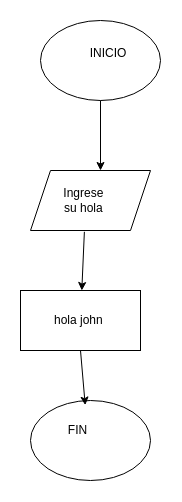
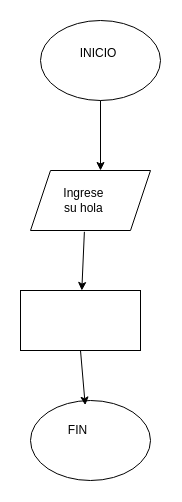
  <mxCell id="0" />
  <mxCell id="1" parent="0" />
  <mxCell id="2" value="" style="ellipse;whiteSpace=wrap;html=1;" vertex="1" parent="1"><mxGeometry x="40" y="20" width="120" height="80" as="geometry" /></mxCell>
  <mxCell id="3" value="" style="endArrow=classic;html=1;rounded=0;entryX=0.5;entryY=0;entryDx=0;entryDy=0;exitX=0.5;exitY=1;exitDx=0;exitDy=0;" edge="1" parent="1" source="2"><mxGeometry width="50" height="50" relative="1" as="geometry"><mxPoint x="0" y="150" as="sourcePoint" /><mxPoint x="100" y="170" as="targetPoint" /></mxGeometry></mxCell>
  <mxCell id="4" value="" style="shape=parallelogram;perimeter=parallelogramPerimeter;whiteSpace=wrap;html=1;fixedSize=1;" vertex="1" parent="1"><mxGeometry x="30" y="170" width="120" height="60" as="geometry" /></mxCell>
  <mxCell id="5" value="" style="endArrow=classic;html=1;rounded=0;exitX=0.449;exitY=1.022;exitDx=0;exitDy=0;exitPerimeter=0;" edge="1" parent="1" source="4" target="6"><mxGeometry width="50" height="50" relative="1" as="geometry"><mxPoint x="80" y="220" as="sourcePoint" /><mxPoint x="84" y="290" as="targetPoint" /></mxGeometry></mxCell>
  <mxCell id="6" value="" style="rounded=0;whiteSpace=wrap;html=1;" vertex="1" parent="1"><mxGeometry x="20" y="290" width="120" height="60" as="geometry" /></mxCell>
  <mxCell id="7" value="" style="ellipse;whiteSpace=wrap;html=1;" vertex="1" parent="1"><mxGeometry x="30" y="400" width="120" height="80" as="geometry" /></mxCell>
  <mxCell id="8" value="" style="endArrow=classic;html=1;rounded=0;entryX=0.456;entryY=0.058;entryDx=0;entryDy=0;entryPerimeter=0;" edge="1" parent="1" target="7"><mxGeometry width="50" height="50" relative="1" as="geometry"><mxPoint x="80" y="350" as="sourcePoint" /><mxPoint x="130" y="300" as="targetPoint" /></mxGeometry></mxCell>
  <mxCell id="9" value="FIN" style="text;html=1;align=center;verticalAlign=middle;whiteSpace=wrap;rounded=0;" vertex="1" parent="1"><mxGeometry x="35" y="407.5" width="85" height="45" as="geometry" /></mxCell>
- <mxCell id="10" value="hola john&amp;nbsp;" style="text;html=1;align=center;verticalAlign=middle;whiteSpace=wrap;rounded=0;" vertex="1" parent="1"><mxGeometry x="50" y="305" width="60" height="30" as="geometry" /></mxCell>
  <mxCell id="11" value="Ingrese&amp;nbsp; su hola&amp;nbsp;" style="text;html=1;align=center;verticalAlign=middle;whiteSpace=wrap;rounded=0;" vertex="1" parent="1"><mxGeometry x="55" y="185" width="60" height="30" as="geometry" /></mxCell>
- <mxCell id="12" value="INICIO&lt;div&gt;&lt;br&gt;&lt;/div&gt;" style="text;html=1;align=center;verticalAlign=middle;whiteSpace=wrap;rounded=0;" vertex="1" parent="1"><mxGeometry x="77.5" y="45" width="60" height="30" as="geometry" /></mxCell>
+ <mxCell id="12" value="INICIO&lt;div&gt;&lt;br&gt;&lt;/div&gt;" style="text;html=1;align=center;verticalAlign=middle;whiteSpace=wrap;rounded=0;" vertex="1" parent="1"><mxGeometry x="67.5" y="45" width="60" height="30" as="geometry" /></mxCell>
